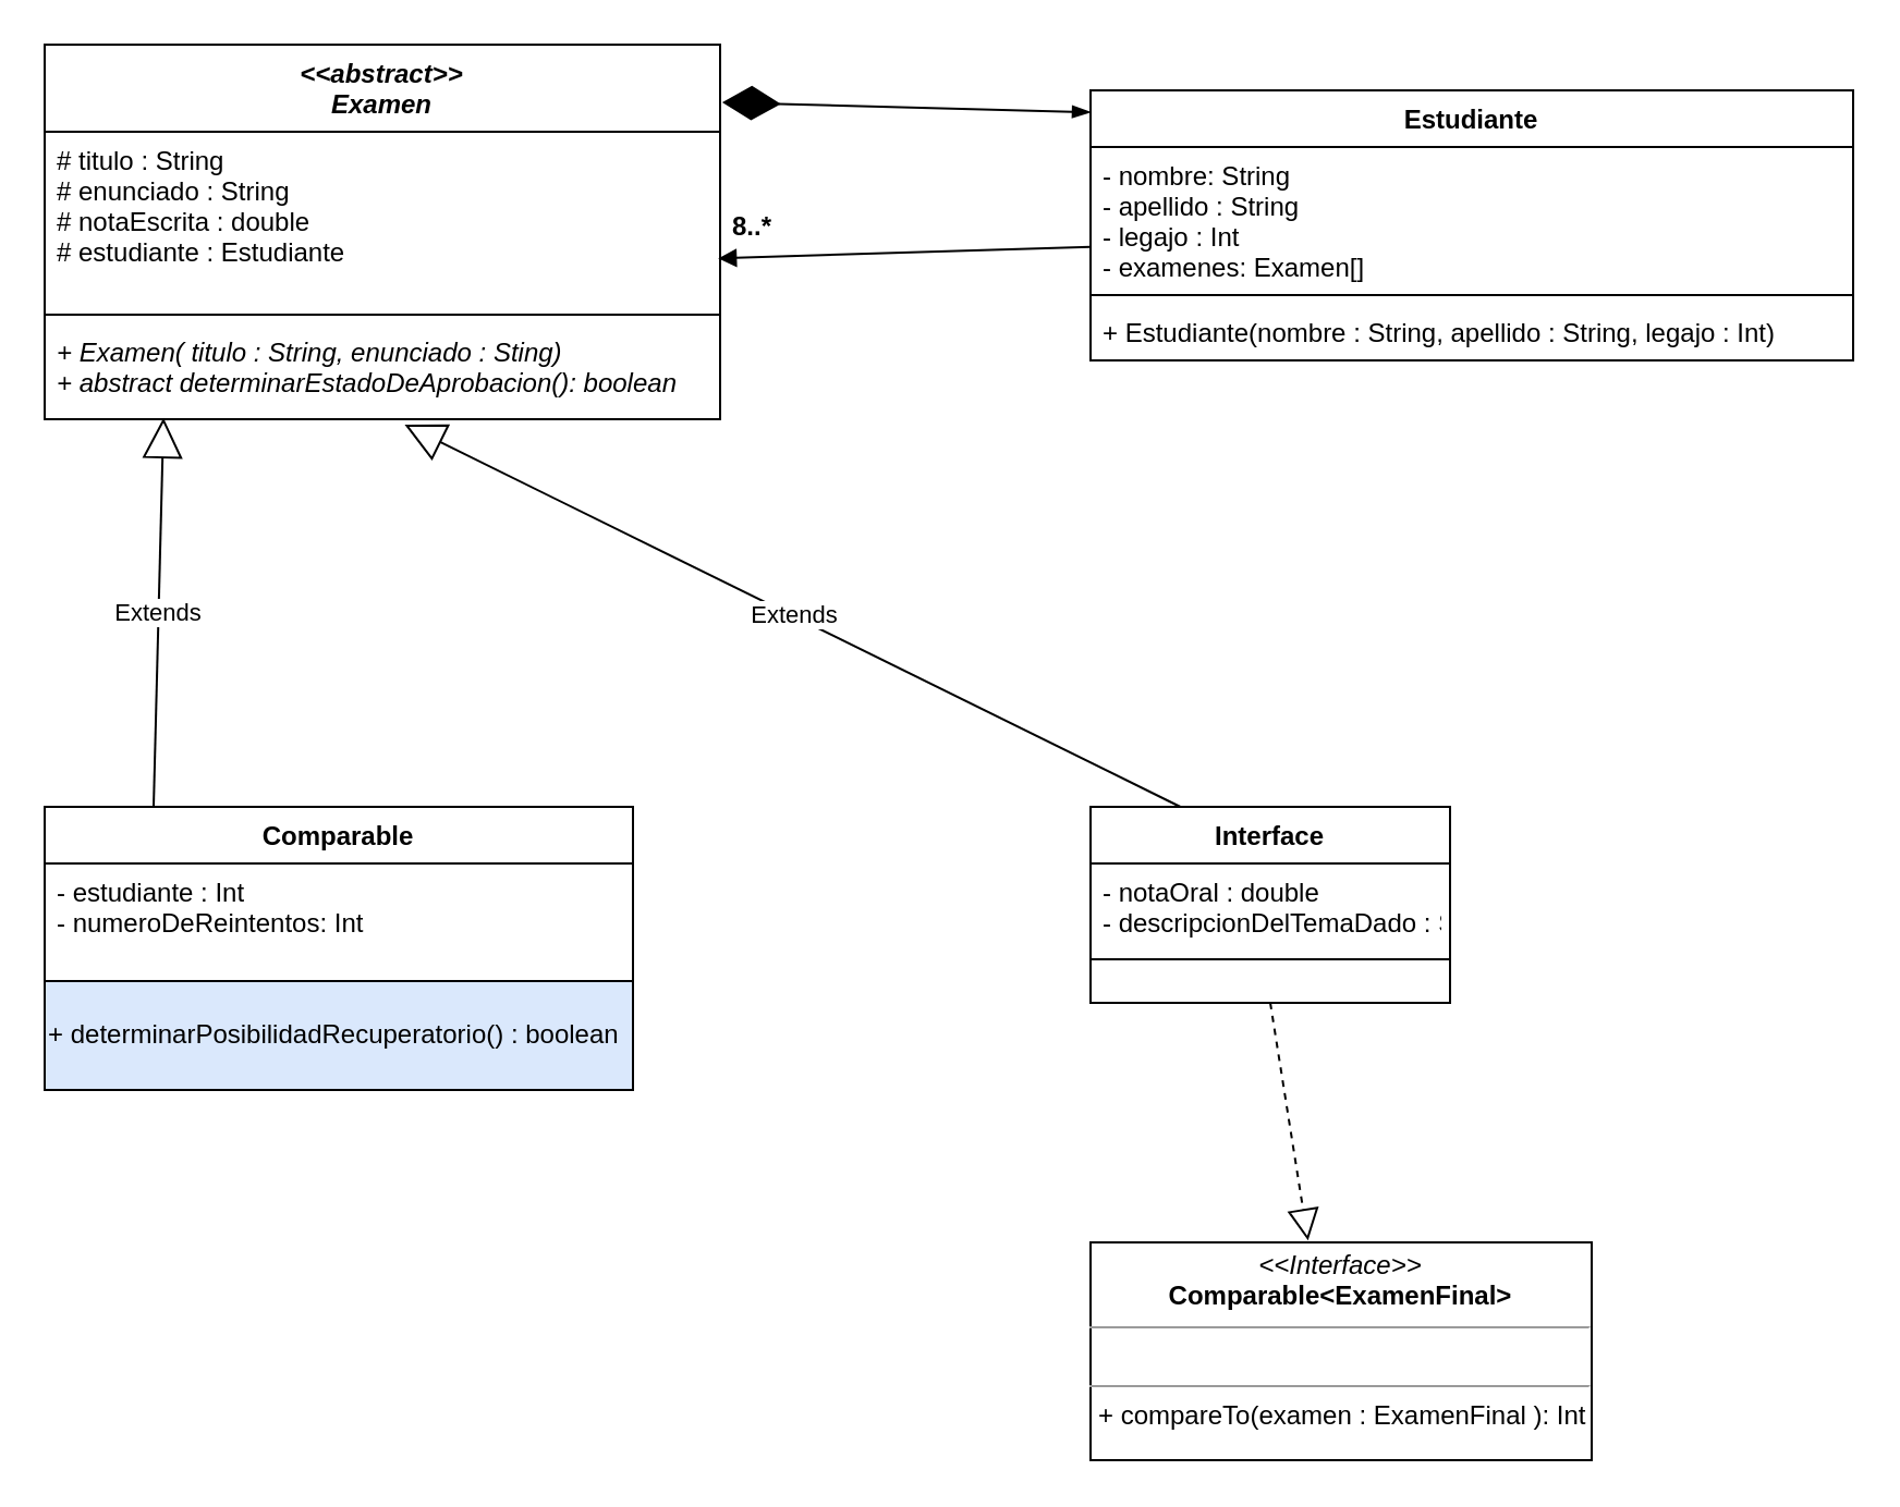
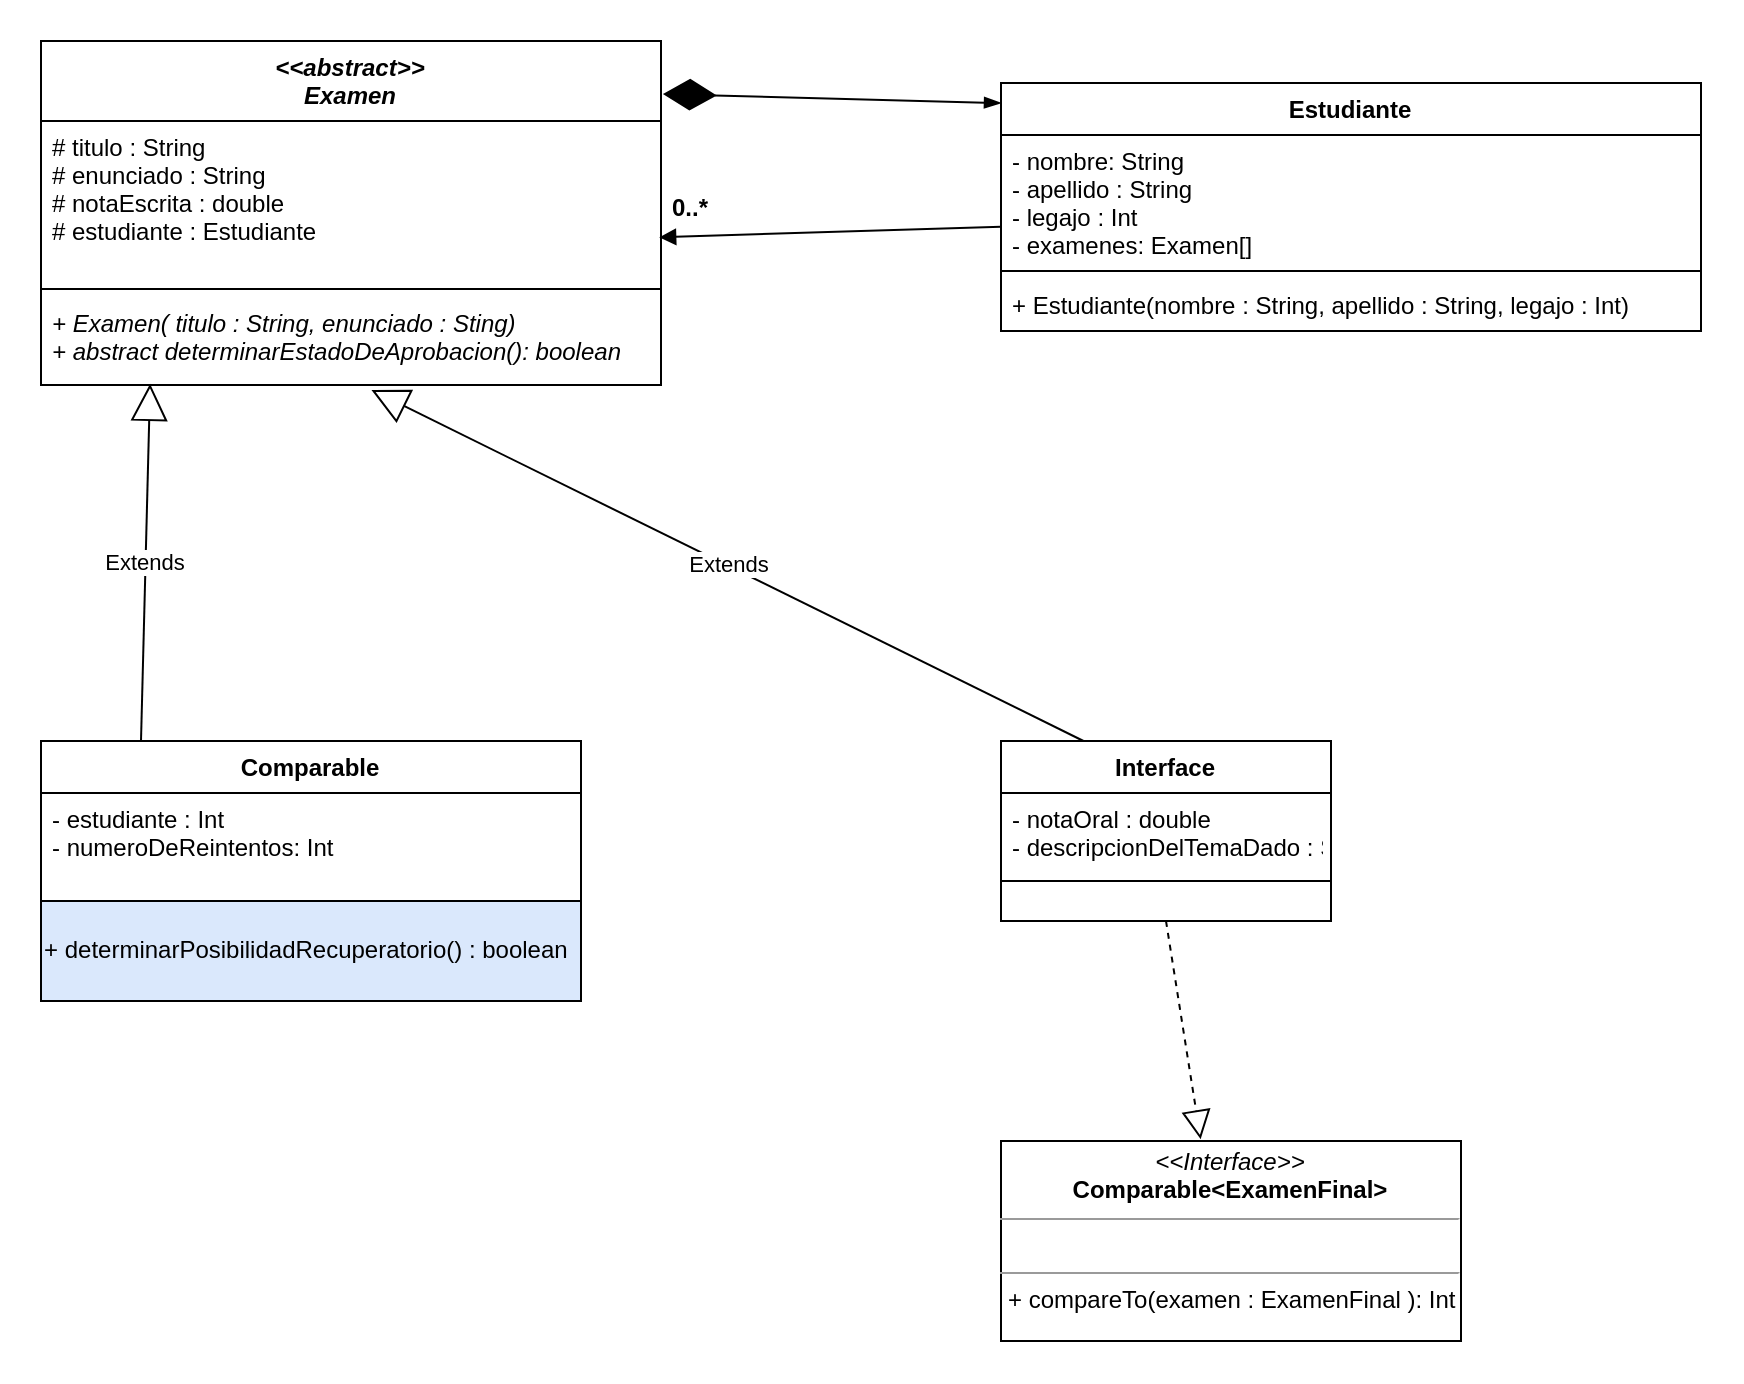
  <mxCell id="0" />
  <mxCell id="1" parent="0" />
  <mxCell id="2" value="Estudiante" style="swimlane;fontStyle=1;align=center;verticalAlign=top;childLayout=stackLayout;horizontal=1;startSize=26;horizontalStack=0;resizeParent=1;resizeParentMax=0;resizeLast=0;collapsible=1;marginBottom=0;" vertex="1" parent="1"><mxGeometry x="500" y="41" width="350" height="124" as="geometry" /></mxCell>
  <mxCell id="3" value="- nombre: String&#10;- apellido : String&#10;- legajo : Int&#10;- examenes: Examen[]&#10;" style="text;strokeColor=none;fillColor=none;align=left;verticalAlign=top;spacingLeft=4;spacingRight=4;overflow=hidden;rotatable=0;points=[[0,0.5],[1,0.5]];portConstraint=eastwest;" vertex="1" parent="2"><mxGeometry y="26" width="350" height="64" as="geometry" /></mxCell>
  <mxCell id="4" value="" style="line;strokeWidth=1;fillColor=none;align=left;verticalAlign=middle;spacingTop=-1;spacingLeft=3;spacingRight=3;rotatable=0;labelPosition=right;points=[];portConstraint=eastwest;strokeColor=inherit;" vertex="1" parent="2"><mxGeometry y="90" width="350" height="8" as="geometry" /></mxCell>
  <mxCell id="5" value="+ Estudiante(nombre : String, apellido : String, legajo : Int)" style="text;strokeColor=none;fillColor=none;align=left;verticalAlign=top;spacingLeft=4;spacingRight=4;overflow=hidden;rotatable=0;points=[[0,0.5],[1,0.5]];portConstraint=eastwest;" vertex="1" parent="2"><mxGeometry y="98" width="350" height="26" as="geometry" /></mxCell>
  <mxCell id="6" value="Comparable" style="swimlane;fontStyle=1;align=center;verticalAlign=top;childLayout=stackLayout;horizontal=1;startSize=26;horizontalStack=0;resizeParent=1;resizeParentMax=0;resizeLast=0;collapsible=1;marginBottom=0;" vertex="1" parent="1"><mxGeometry x="20" y="370" width="270" height="130" as="geometry" /></mxCell>
  <mxCell id="7" value="Extends" style="endArrow=block;endSize=16;endFill=0;html=1;rounded=0;entryX=0.176;entryY=0.987;entryDx=0;entryDy=0;entryPerimeter=0;" edge="1" parent="6" target="16"><mxGeometry width="160" relative="1" as="geometry"><mxPoint x="50" as="sourcePoint" /><mxPoint x="130" y="-80" as="targetPoint" /></mxGeometry></mxCell>
  <mxCell id="8" value="- estudiante : Int&#10;- numeroDeReintentos: Int" style="text;strokeColor=none;fillColor=none;align=left;verticalAlign=top;spacingLeft=4;spacingRight=4;overflow=hidden;rotatable=0;points=[[0,0.5],[1,0.5]];portConstraint=eastwest;" vertex="1" parent="6"><mxGeometry y="26" width="270" height="54" as="geometry" /></mxCell>
  <mxCell id="9" value="+ determinarPosibilidadRecuperatorio() : boolean" style="html=1;align=left;fillColor=#dae8fc;" vertex="1" parent="6"><mxGeometry y="80" width="270" height="50" as="geometry" /></mxCell>
  <mxCell id="10" value="Interface" style="swimlane;fontStyle=1;align=center;verticalAlign=top;childLayout=stackLayout;horizontal=1;startSize=26;horizontalStack=0;resizeParent=1;resizeParentMax=0;resizeLast=0;collapsible=1;marginBottom=0;" vertex="1" parent="1"><mxGeometry x="500" y="370" width="165" height="90" as="geometry" /></mxCell>
  <mxCell id="11" value="- notaOral : double&#10;- descripcionDelTemaDado : String" style="text;strokeColor=none;fillColor=none;align=left;verticalAlign=top;spacingLeft=4;spacingRight=4;overflow=hidden;rotatable=0;points=[[0,0.5],[1,0.5]];portConstraint=eastwest;" vertex="1" parent="10"><mxGeometry y="26" width="165" height="44" as="geometry" /></mxCell>
  <mxCell id="12" value="" style="html=1;" vertex="1" parent="10"><mxGeometry y="70" width="165" height="20" as="geometry" /></mxCell>
  <mxCell id="13" value="&lt;&lt;abstract&gt;&gt;&#10;Examen" style="swimlane;fontStyle=3;align=center;verticalAlign=top;childLayout=stackLayout;horizontal=1;startSize=40;horizontalStack=0;resizeParent=1;resizeParentMax=0;resizeLast=0;collapsible=1;marginBottom=0;" vertex="1" parent="1"><mxGeometry x="20" y="20" width="310" height="172" as="geometry" /></mxCell>
  <mxCell id="14" value="# titulo : String&#10;# enunciado : String&#10;# notaEscrita : double&#10;# estudiante : Estudiante&#10;" style="text;strokeColor=none;fillColor=none;align=left;verticalAlign=top;spacingLeft=4;spacingRight=4;overflow=hidden;rotatable=0;points=[[0,0.5],[1,0.5]];portConstraint=eastwest;" vertex="1" parent="13"><mxGeometry y="40" width="310" height="80" as="geometry" /></mxCell>
  <mxCell id="15" value="" style="line;strokeWidth=1;fillColor=none;align=left;verticalAlign=middle;spacingTop=-1;spacingLeft=3;spacingRight=3;rotatable=0;labelPosition=right;points=[];portConstraint=eastwest;strokeColor=inherit;" vertex="1" parent="13"><mxGeometry y="120" width="310" height="8" as="geometry" /></mxCell>
  <mxCell id="16" value="+ Examen( titulo : String, enunciado : Sting)&#10;+ abstract determinarEstadoDeAprobacion(): boolean" style="text;strokeColor=none;fillColor=none;align=left;verticalAlign=top;spacingLeft=4;spacingRight=4;overflow=hidden;rotatable=0;points=[[0,0.5],[1,0.5]];portConstraint=eastwest;fontStyle=2" vertex="1" parent="13"><mxGeometry y="128" width="310" height="44" as="geometry" /></mxCell>
  <mxCell id="17" value="Extends" style="endArrow=block;endSize=16;endFill=0;html=1;rounded=0;entryX=0.533;entryY=1.056;entryDx=0;entryDy=0;entryPerimeter=0;exitX=0.25;exitY=0;exitDx=0;exitDy=0;" edge="1" parent="1" source="10" target="16"><mxGeometry width="160" relative="1" as="geometry"><mxPoint x="254.11" y="230" as="sourcePoint" /><mxPoint x="345.9" y="147.276" as="targetPoint" /></mxGeometry></mxCell>
  <mxCell id="18" value="" style="endArrow=diamondThin;endFill=1;endSize=24;html=1;rounded=0;entryX=1.003;entryY=0.154;entryDx=0;entryDy=0;entryPerimeter=0;exitX=0;exitY=0.081;exitDx=0;exitDy=0;exitPerimeter=0;startArrow=blockThin;startFill=1;" edge="1" parent="1" source="2" target="13"><mxGeometry width="160" relative="1" as="geometry"><mxPoint x="440" y="340" as="sourcePoint" /><mxPoint x="600" y="340" as="targetPoint" /></mxGeometry></mxCell>
  <mxCell id="19" value="" style="html=1;verticalAlign=bottom;endArrow=block;rounded=0;exitX=0;exitY=0.716;exitDx=0;exitDy=0;exitPerimeter=0;entryX=0.997;entryY=0.727;entryDx=0;entryDy=0;entryPerimeter=0;" edge="1" parent="1" source="3" target="14"><mxGeometry width="80" relative="1" as="geometry"><mxPoint x="345" y="140" as="sourcePoint" /><mxPoint x="425" y="140" as="targetPoint" /></mxGeometry></mxCell>
- <mxCell id="20" value="8..*" style="text;align=center;fontStyle=1;verticalAlign=middle;spacingLeft=3;spacingRight=3;strokeColor=none;rotatable=0;points=[[0,0.5],[1,0.5]];portConstraint=eastwest;" vertex="1" parent="1"><mxGeometry x="305" y="90" width="80" height="26" as="geometry" /></mxCell>
+ <mxCell id="20" value="0..*" style="text;align=center;fontStyle=1;verticalAlign=middle;spacingLeft=3;spacingRight=3;strokeColor=none;rotatable=0;points=[[0,0.5],[1,0.5]];portConstraint=eastwest;" vertex="1" parent="1"><mxGeometry x="305" y="90" width="80" height="26" as="geometry" /></mxCell>
  <mxCell id="21" value="&lt;p style=&quot;margin:0px;margin-top:4px;text-align:center;&quot;&gt;&lt;i&gt;&amp;lt;&amp;lt;Interface&amp;gt;&amp;gt;&lt;/i&gt;&lt;br&gt;&lt;b&gt;Comparable&amp;lt;ExamenFinal&amp;gt;&lt;/b&gt;&lt;/p&gt;&lt;hr size=&quot;1&quot;&gt;&lt;p style=&quot;margin:0px;margin-left:4px;&quot;&gt;&lt;br&gt;&lt;/p&gt;&lt;hr size=&quot;1&quot;&gt;&lt;p style=&quot;margin:0px;margin-left:4px;&quot;&gt;+ compareTo(examen : ExamenFinal ): Int&lt;/p&gt;" style="verticalAlign=top;align=left;overflow=fill;fontSize=12;fontFamily=Helvetica;html=1;" vertex="1" parent="1"><mxGeometry x="500" y="570" width="230" height="100" as="geometry" /></mxCell>
  <mxCell id="22" value="" style="endArrow=block;dashed=1;endFill=0;endSize=12;html=1;rounded=0;entryX=0.434;entryY=-0.009;entryDx=0;entryDy=0;entryPerimeter=0;exitX=0.5;exitY=1;exitDx=0;exitDy=0;" edge="1" parent="1" source="10" target="21"><mxGeometry width="160" relative="1" as="geometry"><mxPoint x="440" y="430" as="sourcePoint" /><mxPoint x="600" y="430" as="targetPoint" /></mxGeometry></mxCell>
